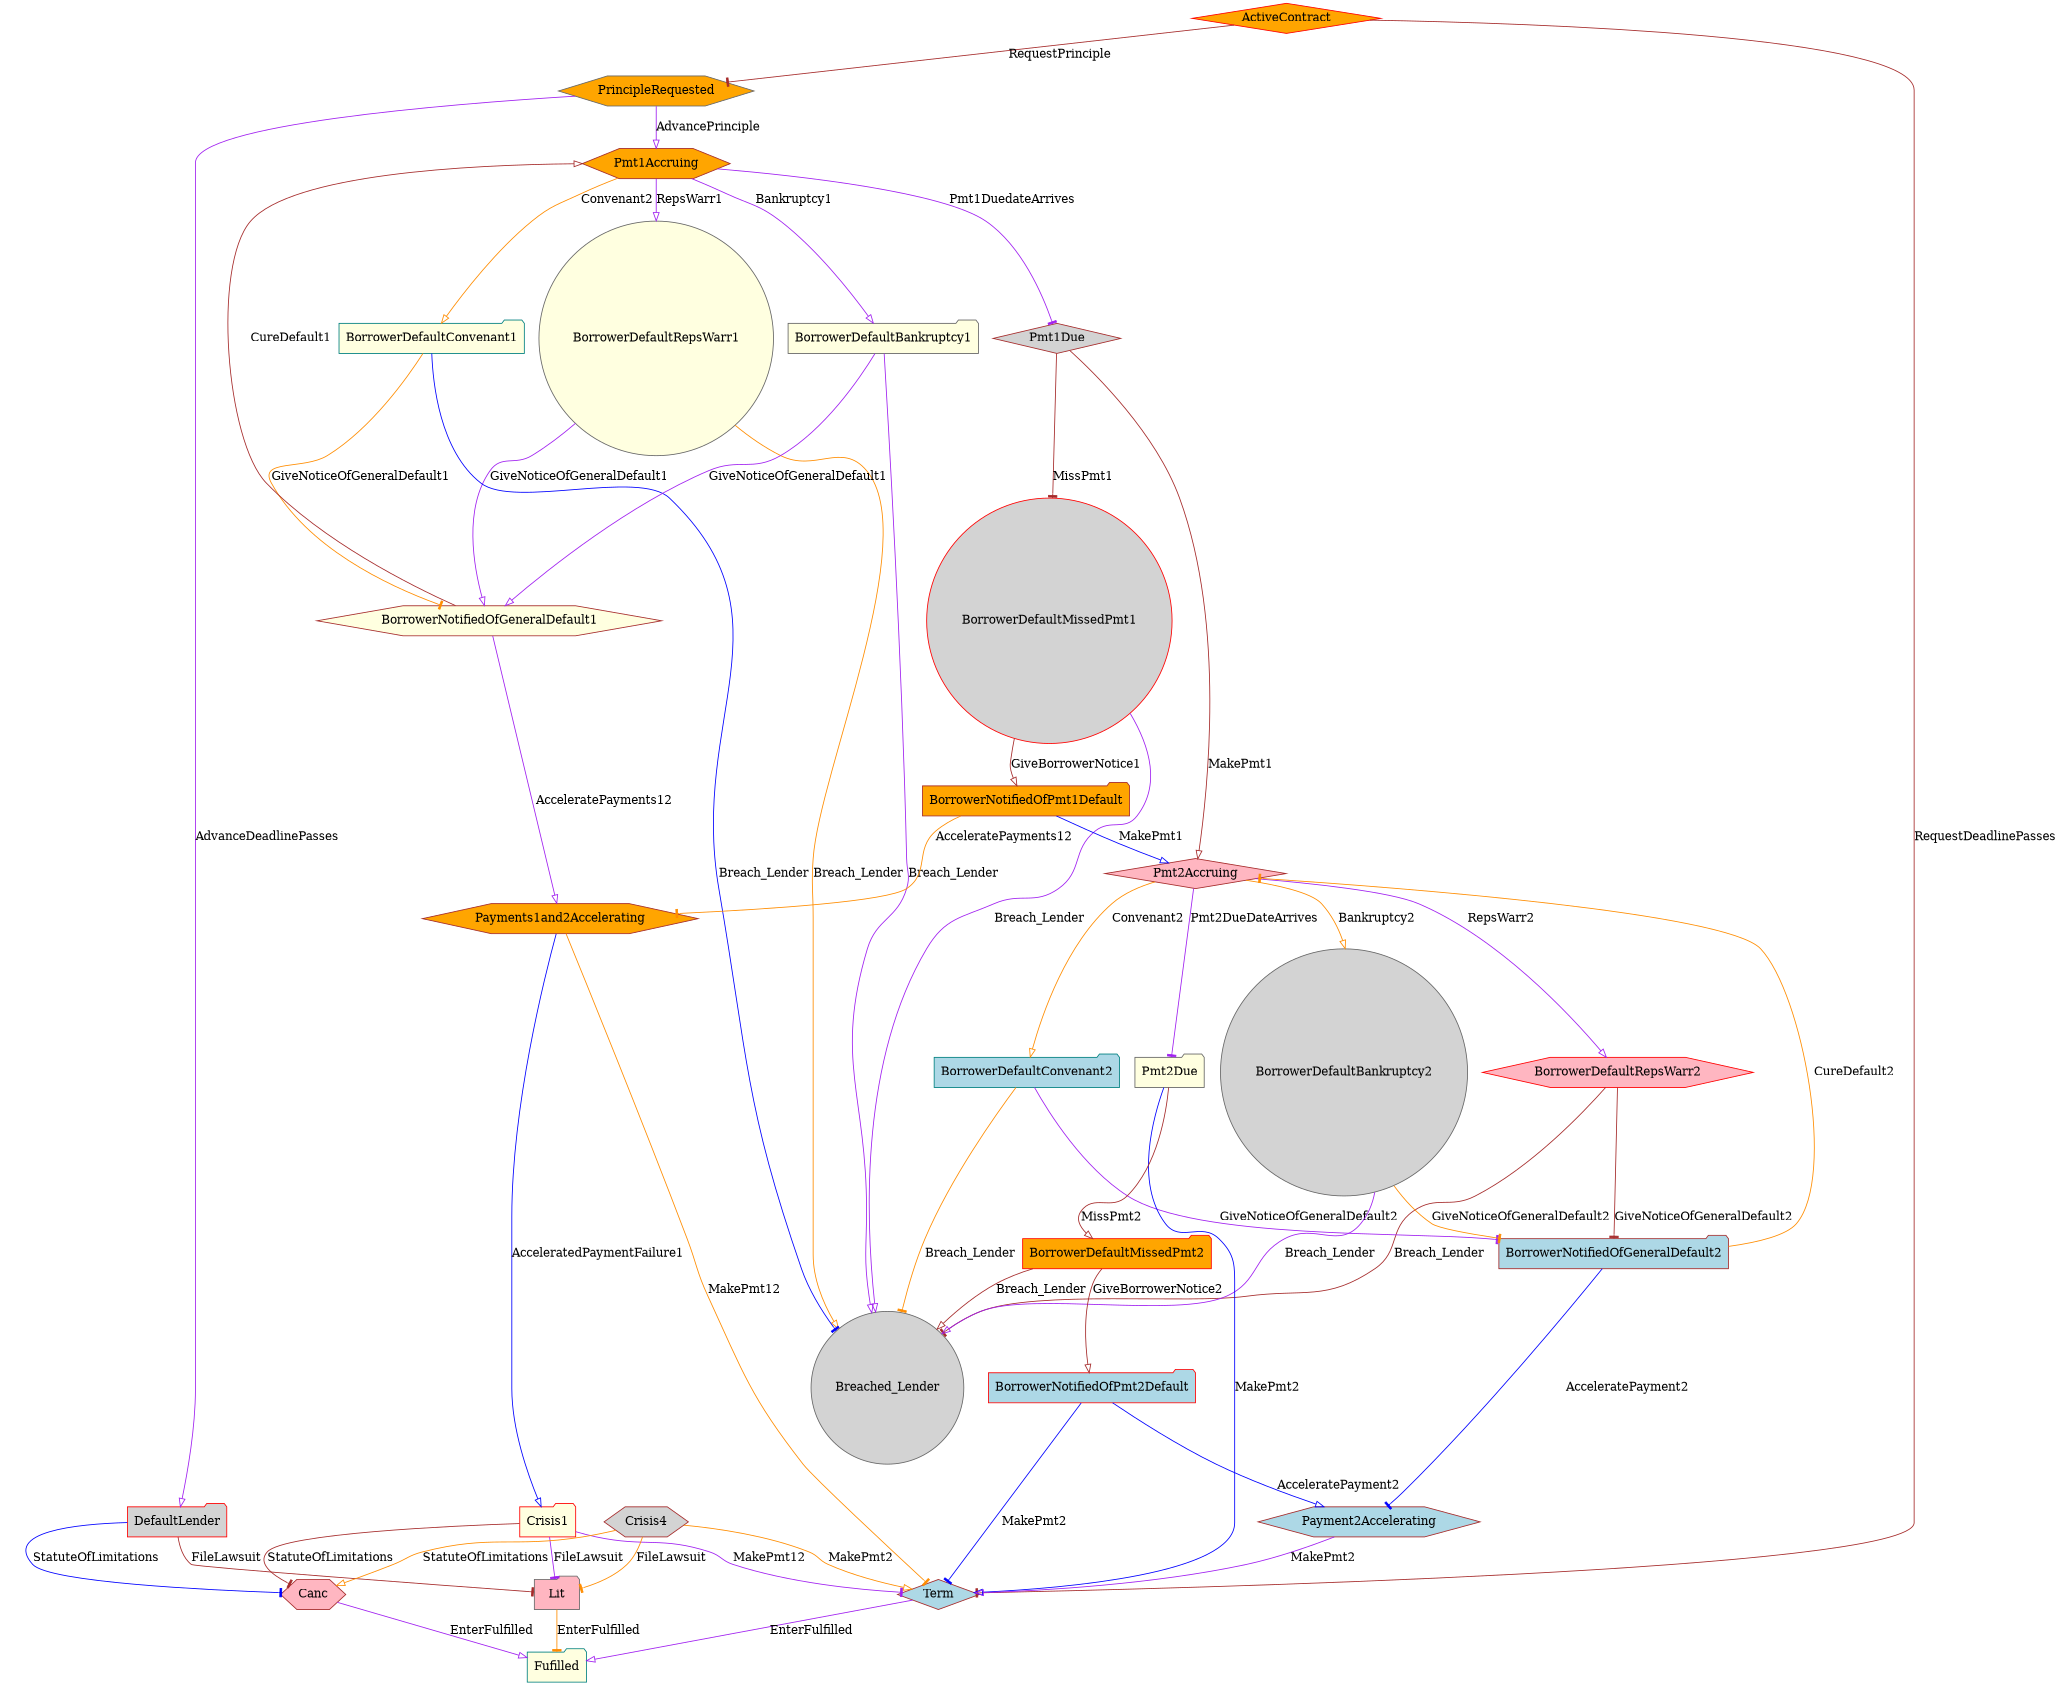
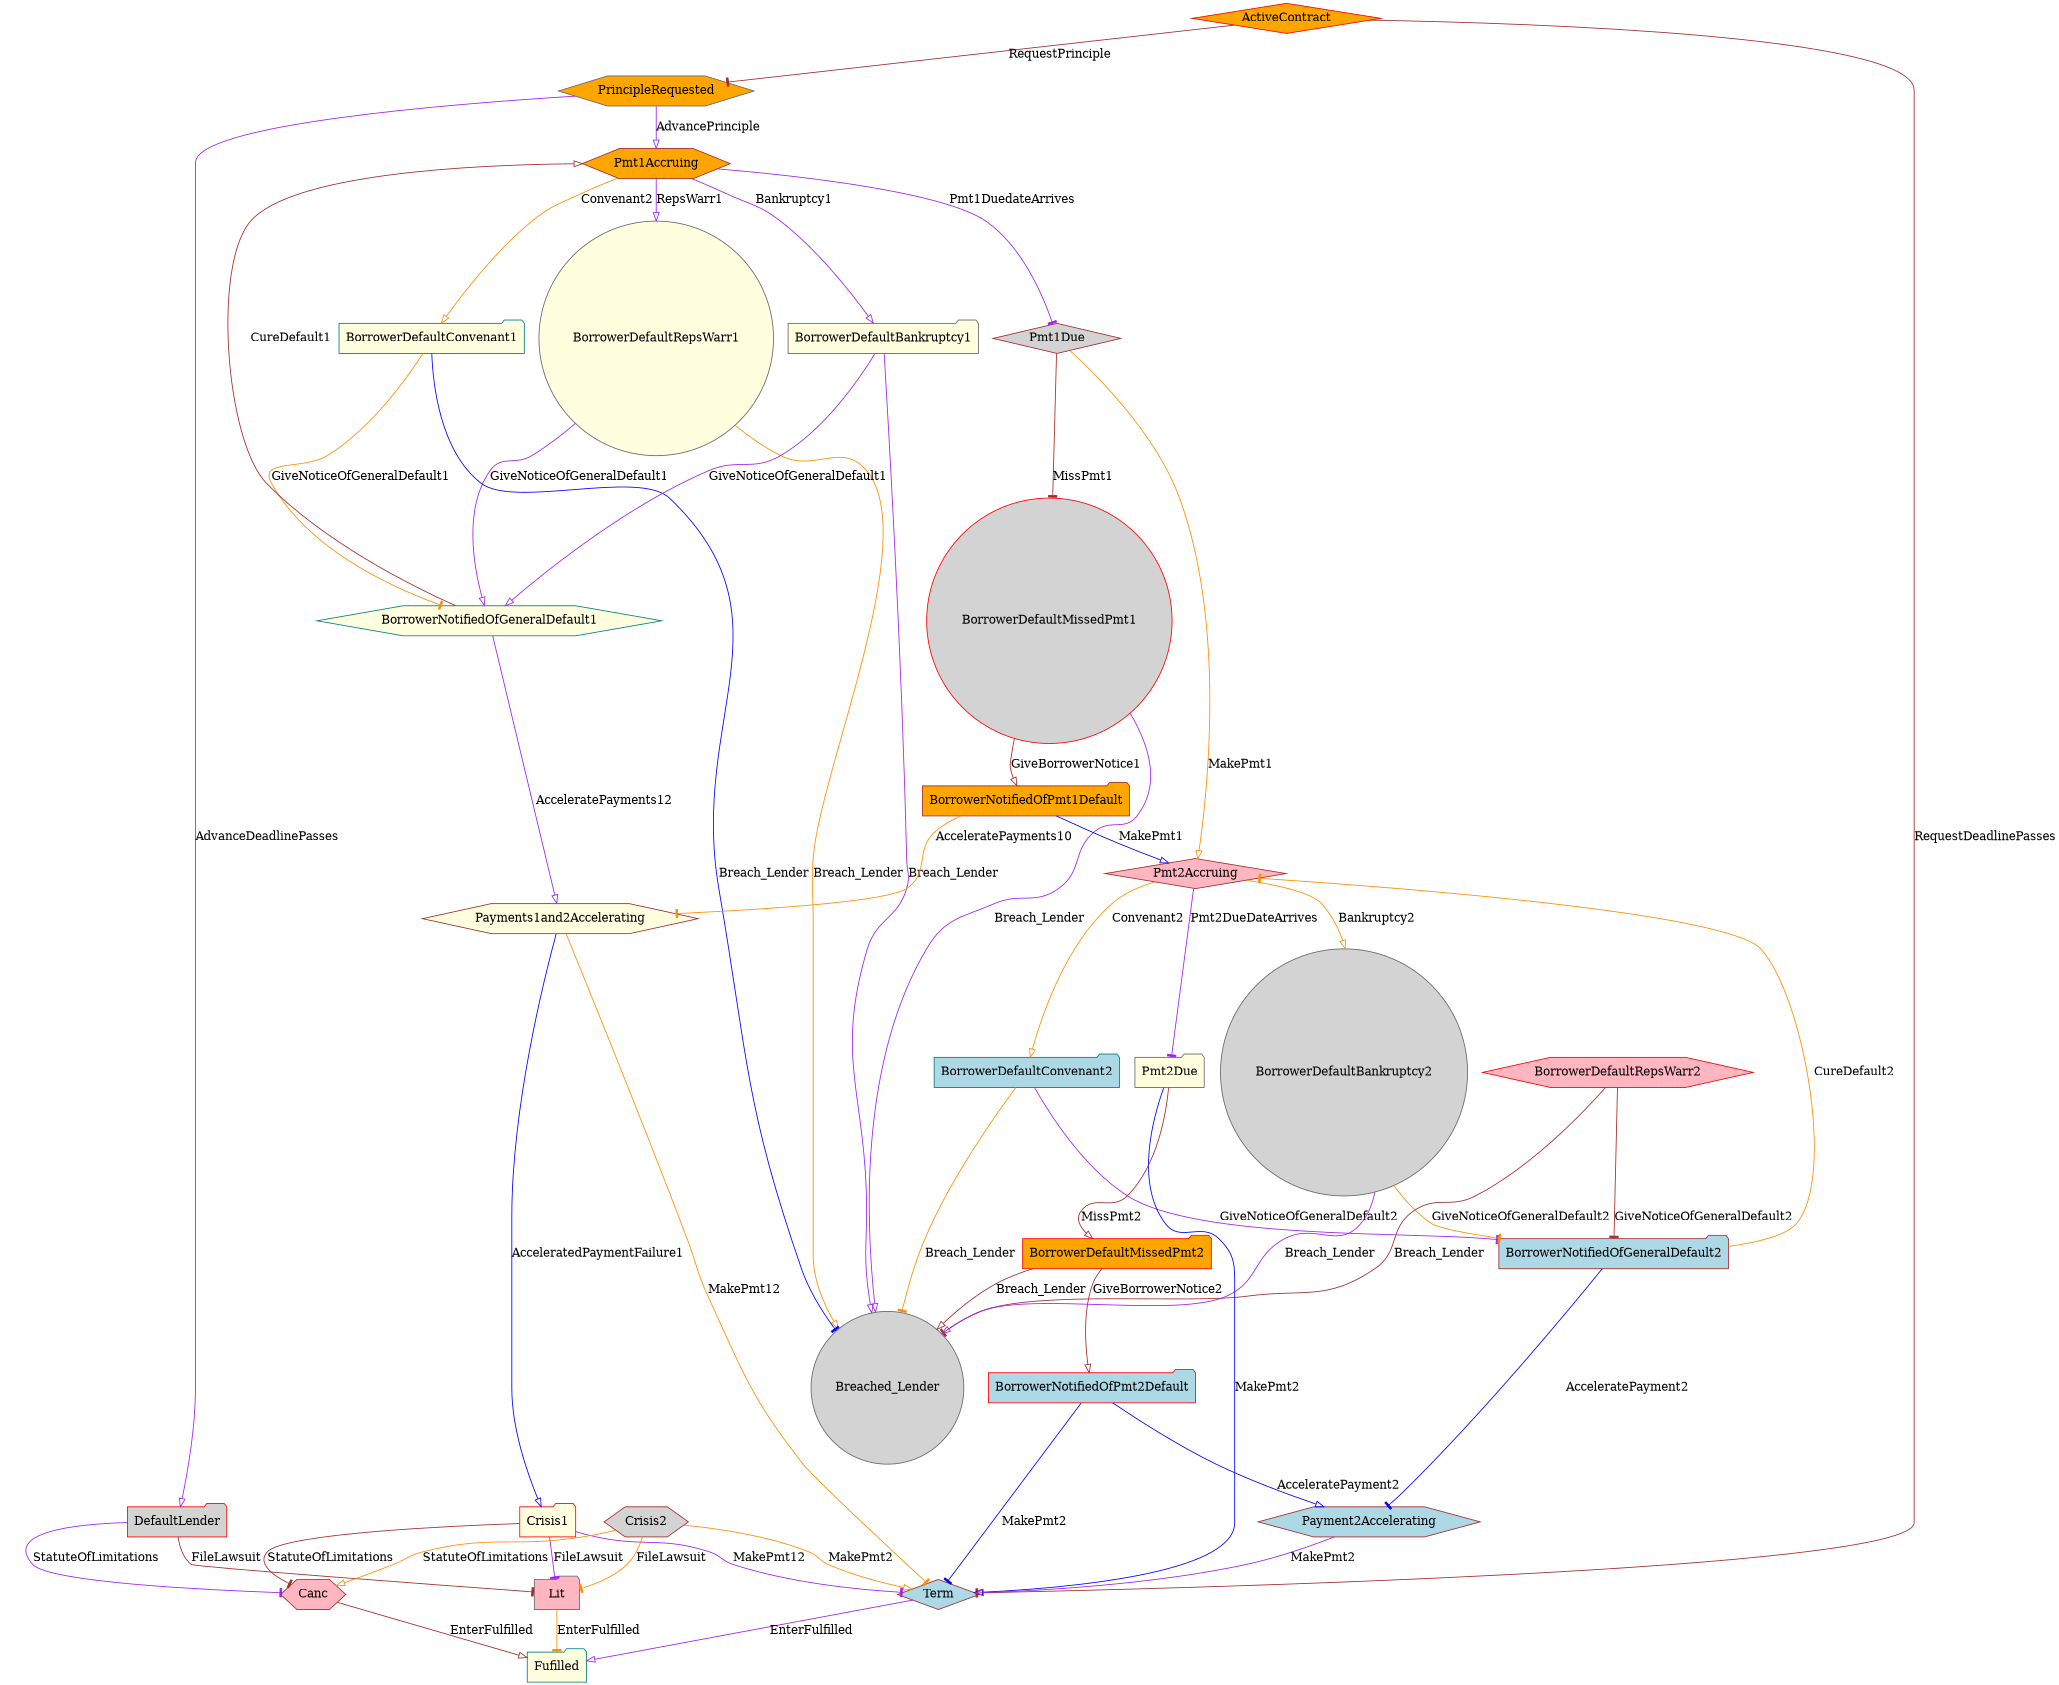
  digraph {
    node [color=brown fillcolor=lightyellow shape=folder style=filled]
    edge [arrowhead=onormal color=purple]
    n1 [color=teal label=Fufilled]
    n2 [color=red fillcolor=orange label=ActiveContract shape=diamond]
    n3 [color=gray40 fillcolor=orange label=PrincipleRequested shape=hexagon]
    n4 [fillcolor=lightblue label=Term shape=diamond]
    n5 [color=red fillcolor=lightgrey label=DefaultLender]
    n6 [fillcolor=orange label=Pmt1Accruing shape=hexagon]
    n7 [fillcolor=lightpink label=Canc shape=hexagon]
    n8 [color=gray40 fillcolor=lightpink label=Lit]
    n9 [color=gray40 label=BorrowerDefaultRepsWarr1 shape=circle]
    n10 [color=teal label=BorrowerDefaultConvenant1]
    n11 [color=gray40 label=BorrowerDefaultBankruptcy1]
    n12 [fillcolor=lightgrey label=Pmt1Due shape=diamond]
-   n13 [label=BorrowerNotifiedOfGeneralDefault1 shape=hexagon]
+   n13 [color=teal label=BorrowerNotifiedOfGeneralDefault1 shape=hexagon]
    Breached_Lender [color=gray40 fillcolor=lightgrey shape=circle]
    n15 [color=red fillcolor=lightgrey label=BorrowerDefaultMissedPmt1 shape=circle]
    n16 [fillcolor=lightpink label=Pmt2Accruing shape=diamond]
-   n17 [fillcolor=orange label=Payments1and2Accelerating shape=hexagon]
+   n17 [label=Payments1and2Accelerating shape=hexagon]
    n18 [color=red label=Crisis1]
    n19 [fillcolor=orange label=BorrowerNotifiedOfPmt1Default]
    n20 [color=red fillcolor=lightpink label=BorrowerDefaultRepsWarr2 shape=hexagon]
    n21 [color=teal fillcolor=lightblue label=BorrowerDefaultConvenant2]
    n22 [color=gray40 fillcolor=lightgrey label=BorrowerDefaultBankruptcy2 shape=circle]
    n23 [color=gray40 label=Pmt2Due]
    n24 [fillcolor=lightblue label=BorrowerNotifiedOfGeneralDefault2]
    n25 [color=red fillcolor=orange label=BorrowerDefaultMissedPmt2]
    n26 [fillcolor=lightblue label=Payment2Accelerating shape=hexagon]
    n27 [color=red fillcolor=lightblue label=BorrowerNotifiedOfPmt2Default]
-   n28 [fillcolor=lightgrey label=Crisis4 shape=hexagon]
+   n28 [fillcolor=lightgrey label=Crisis2 shape=hexagon]
    n2 -> n3 [arrowhead=tee color=brown label=RequestPrinciple]
    n2 -> n4 [arrowhead=tee color=brown label=RequestDeadlinePasses]
    n3 -> n5 [label=AdvanceDeadlinePasses]
    n3 -> n6 [label=AdvancePrinciple]
    n4 -> n1 [label=EnterFulfilled]
-   n5 -> n7 [arrowhead=tee color=blue label=StatuteOfLimitations]
+   n5 -> n7 [arrowhead=tee label=StatuteOfLimitations]
    n5 -> n8 [arrowhead=tee color=brown label=FileLawsuit]
    n6 -> n9 [label=RepsWarr1]
    n6 -> n10 [color=darkorange label=Convenant2]
    n6 -> n11 [label=Bankruptcy1]
    n6 -> n12 [arrowhead=tee label=Pmt1DuedateArrives]
-   n7 -> n1 [label=EnterFulfilled]
+   n7 -> n1 [color=brown label=EnterFulfilled]
    n8 -> n1 [arrowhead=tee color=darkorange label=EnterFulfilled]
    n9 -> n13 [label=GiveNoticeOfGeneralDefault1]
    n9 -> Breached_Lender [color=darkorange label=Breach_Lender]
    n10 -> n13 [arrowhead=tee color=darkorange label=GiveNoticeOfGeneralDefault1]
    n10 -> Breached_Lender [arrowhead=tee color=blue label=Breach_Lender]
    n11 -> n13 [label=GiveNoticeOfGeneralDefault1]
    n11 -> Breached_Lender [label=Breach_Lender]
    n12 -> n15 [arrowhead=tee color=brown label=MissPmt1]
-   n12 -> n16 [color=brown label=MakePmt1]
+   n12 -> n16 [color=darkorange label=MakePmt1]
    n13 -> n6 [color=brown label=CureDefault1]
    n13 -> n17 [label=AcceleratePayments12]
    n15 -> Breached_Lender [label=Breach_Lender]
    n15 -> n19 [color=brown label=GiveBorrowerNotice1]
-   n16 -> n20 [label=RepsWarr2]
    n16 -> n21 [color=darkorange label=Convenant2]
    n16 -> n22 [color=darkorange label=Bankruptcy2]
    n16 -> n23 [arrowhead=tee label=Pmt2DueDateArrives]
    n17 -> n4 [arrowhead=tee color=darkorange label=MakePmt12]
    n17 -> n18 [color=blue label=AcceleratedPaymentFailure1]
    n18 -> n4 [arrowhead=tee label=MakePmt12]
    n18 -> n7 [arrowhead=tee color=brown label=StatuteOfLimitations]
    n18 -> n8 [arrowhead=tee label=FileLawsuit]
    n19 -> n16 [color=blue label=MakePmt1]
-   n19 -> n17 [arrowhead=tee color=darkorange label=AcceleratePayments12]
+   n19 -> n17 [arrowhead=tee color=darkorange label=AcceleratePayments10]
    n20 -> Breached_Lender [arrowhead=tee color=brown label=Breach_Lender]
    n20 -> n24 [arrowhead=tee color=brown label=GiveNoticeOfGeneralDefault2]
    n21 -> Breached_Lender [arrowhead=tee color=darkorange label=Breach_Lender]
    n21 -> n24 [arrowhead=tee label=GiveNoticeOfGeneralDefault2]
    n22 -> Breached_Lender [label=Breach_Lender]
    n22 -> n24 [arrowhead=tee color=darkorange label=GiveNoticeOfGeneralDefault2]
    n23 -> n4 [color=blue label=MakePmt2]
    n23 -> n25 [color=brown label=MissPmt2]
    n24 -> n16 [arrowhead=tee color=darkorange label=CureDefault2]
    n24 -> n26 [arrowhead=tee color=blue label=AcceleratePayment2]
    n25 -> Breached_Lender [color=brown label=Breach_Lender]
    n25 -> n27 [color=brown label=GiveBorrowerNotice2]
    n26 -> n4 [label=MakePmt2]
    n27 -> n4 [arrowhead=tee color=blue label=MakePmt2]
    n27 -> n26 [color=blue label=AcceleratePayment2]
    n28 -> n4 [color=darkorange label=MakePmt2]
    n28 -> n7 [color=darkorange label=StatuteOfLimitations]
    n28 -> n8 [arrowhead=tee color=darkorange label=FileLawsuit]
  }
